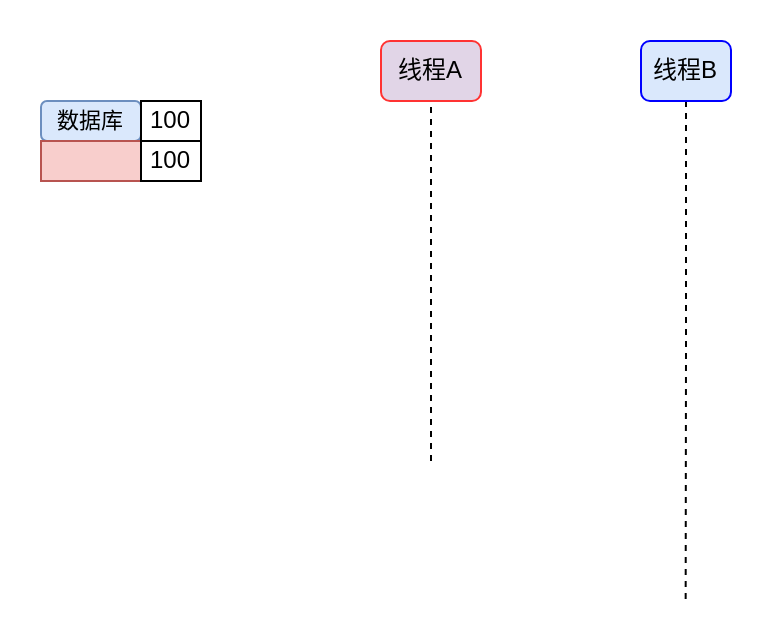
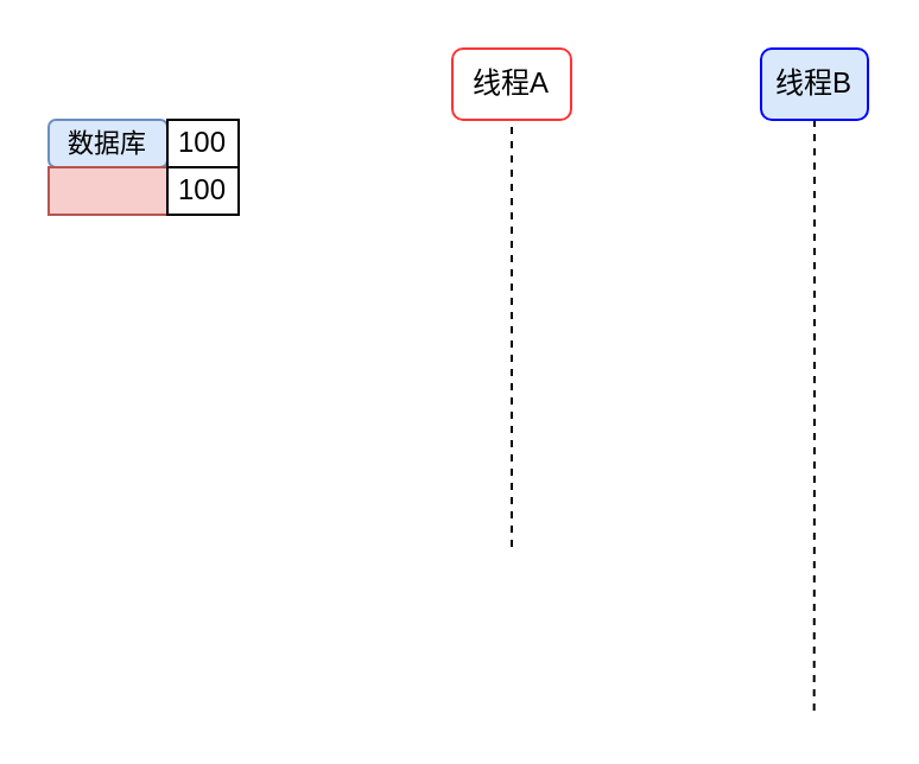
  <mxCell id="0" />
  <mxCell id="1" parent="0" />
- <mxCell id="2" value="线程A" style="rounded=1;whiteSpace=wrap;html=1;strokeColor=#FF3333;fillColor=#e1d5e7;" vertex="1" parent="1"><mxGeometry x="190" y="20" width="50" height="30" as="geometry" /></mxCell>
+ <mxCell id="2" value="线程A" style="rounded=1;whiteSpace=wrap;html=1;strokeColor=#FF3333;" vertex="1" parent="1"><mxGeometry x="190" y="20" width="50" height="30" as="geometry" /></mxCell>
  <mxCell id="3" style="edgeStyle=orthogonalEdgeStyle;rounded=0;orthogonalLoop=1;jettySize=auto;html=1;exitX=0.5;exitY=1;exitDx=0;exitDy=0;endArrow=none;endFill=0;dashed=1;" edge="1" parent="1" source="4"><mxGeometry relative="1" as="geometry"><mxPoint x="342.333" y="300" as="targetPoint" /></mxGeometry></mxCell>
  <mxCell id="4" value="线程B" style="rounded=1;whiteSpace=wrap;html=1;strokeColor=#0000FF;fillColor=#dae8fc;" vertex="1" parent="1"><mxGeometry x="320" y="20" width="45" height="30" as="geometry" /></mxCell>
  <mxCell id="5" value="" style="endArrow=none;dashed=1;html=1;rounded=0;entryX=0.5;entryY=1;entryDx=0;entryDy=0;" edge="1" parent="1" target="2"><mxGeometry width="50" height="50" relative="1" as="geometry"><mxPoint x="215" y="230" as="sourcePoint" /><mxPoint x="185" y="80" as="targetPoint" /></mxGeometry></mxCell>
  <mxCell id="6" value="" style="group" vertex="1" connectable="0" parent="1"><mxGeometry x="20" y="50" width="80" height="40" as="geometry" /></mxCell>
  <mxCell id="7" value="" style="group" vertex="1" connectable="0" parent="6"><mxGeometry width="80" height="20" as="geometry" /></mxCell>
  <mxCell id="8" value="&lt;font style=&quot;font-size: 11px;&quot;&gt;数据库&lt;/font&gt;" style="whiteSpace=wrap;html=1;fillColor=#dae8fc;strokeColor=#6c8ebf;rounded=1;" vertex="1" parent="7"><mxGeometry width="50" height="20" as="geometry" /></mxCell>
  <mxCell id="9" value="100" style="rounded=0;whiteSpace=wrap;html=1;" vertex="1" parent="7"><mxGeometry x="50" width="30" height="20" as="geometry" /></mxCell>
  <mxCell id="10" value="" style="group" vertex="1" connectable="0" parent="6"><mxGeometry y="20" width="80" height="20" as="geometry" /></mxCell>
  <mxCell id="11" value="" style="group;fillColor=#f8cecc;strokeColor=#b85450;container=0;" vertex="1" connectable="0" parent="10"><mxGeometry width="80" height="20" as="geometry" /></mxCell>
  <mxCell id="12" value="100" style="rounded=0;whiteSpace=wrap;html=1;container=0;" vertex="1" parent="10"><mxGeometry x="50" width="30" height="20" as="geometry" /></mxCell>
